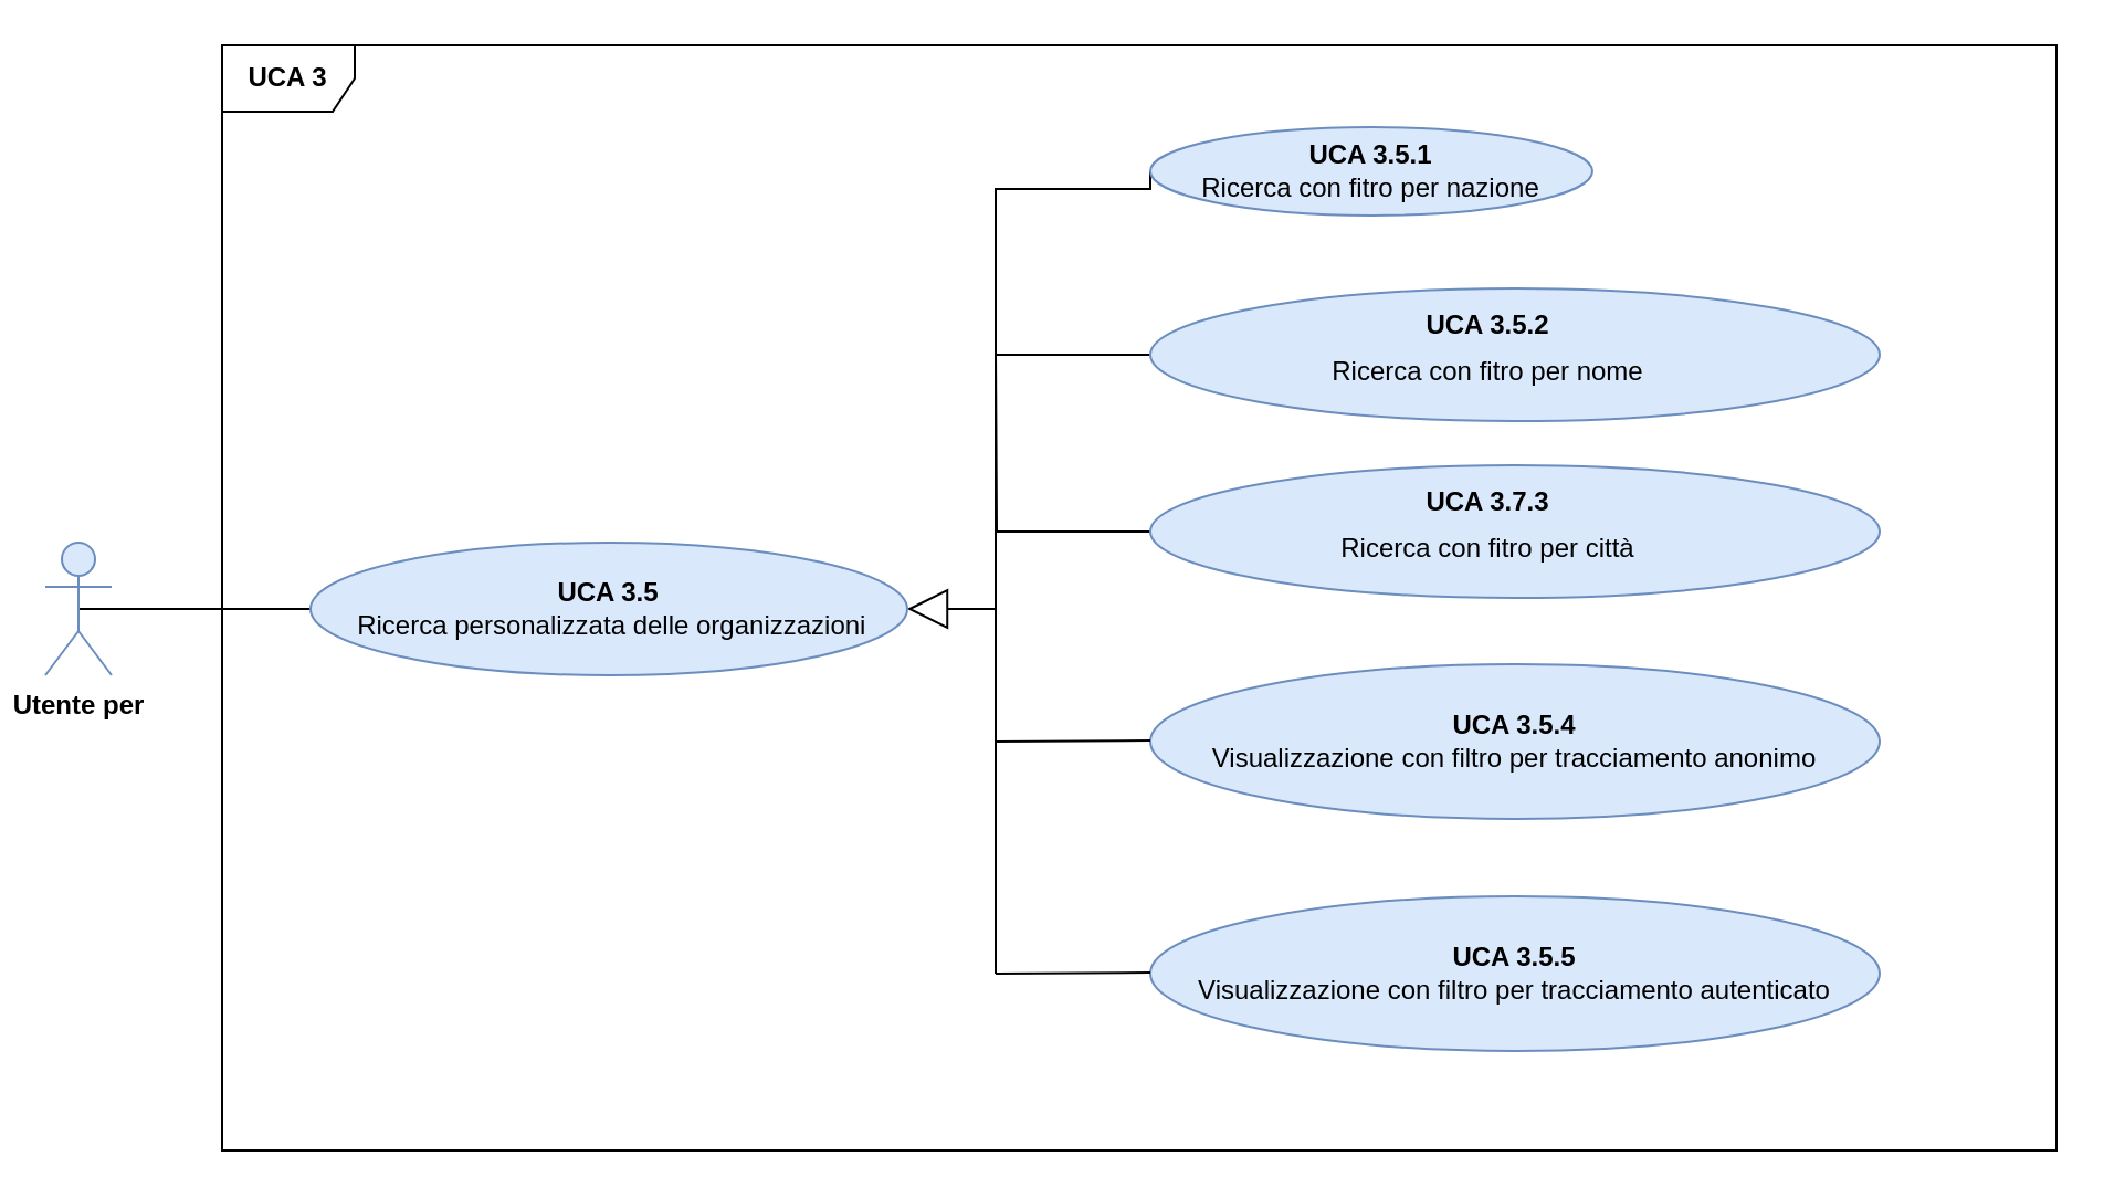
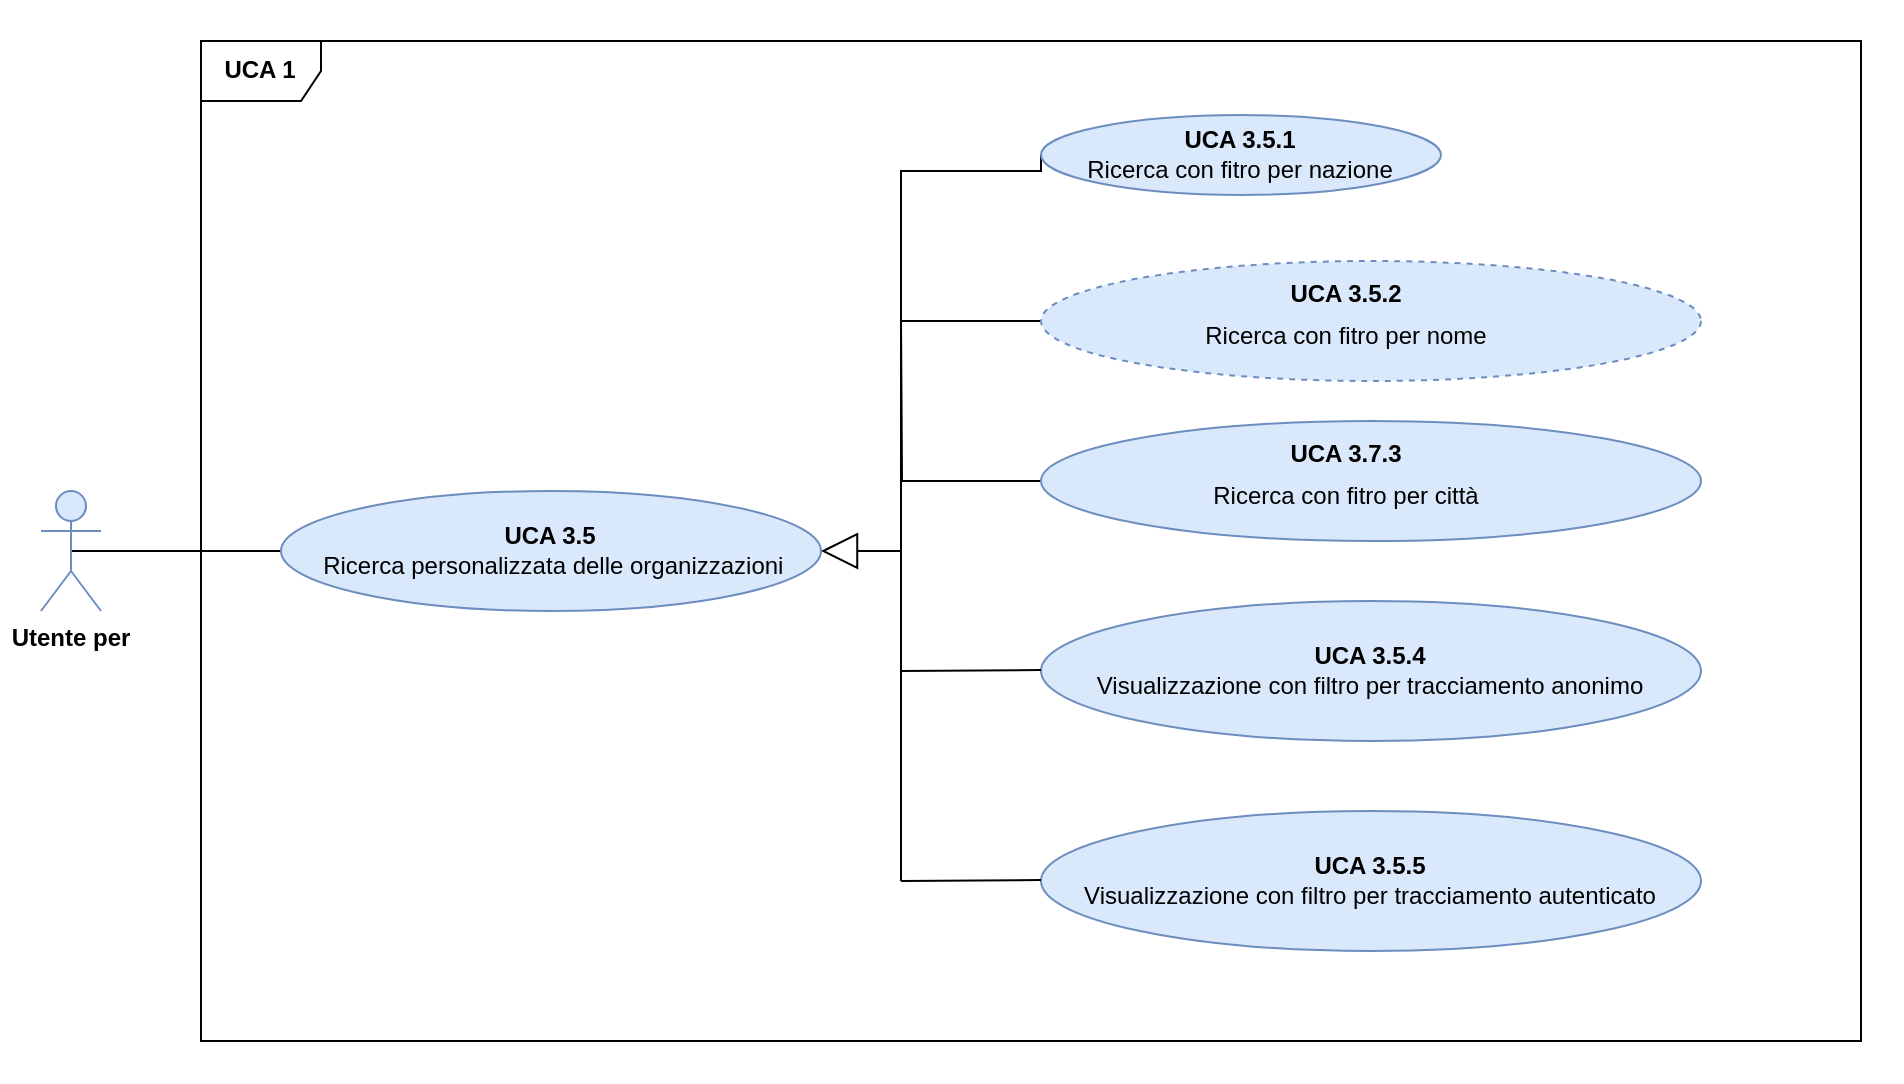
  <mxCell id="0" />
  <mxCell id="1" parent="0" />
- <mxCell id="2" value="&lt;b&gt;UCA 3&lt;/b&gt;" style="shape=umlFrame;whiteSpace=wrap;html=1;fontSize=12;fontFamily=Helvetica;" parent="1" vertex="1"><mxGeometry x="100" y="20" width="830" height="500" as="geometry" /></mxCell>
+ <mxCell id="2" value="&lt;b&gt;UCA 1&lt;/b&gt;" style="shape=umlFrame;whiteSpace=wrap;html=1;fontSize=12;fontFamily=Helvetica;" parent="1" vertex="1"><mxGeometry x="100" y="20" width="830" height="500" as="geometry" /></mxCell>
  <mxCell id="3" style="edgeStyle=orthogonalEdgeStyle;rounded=0;orthogonalLoop=1;jettySize=auto;html=1;exitX=0.5;exitY=0.5;exitDx=0;exitDy=0;exitPerimeter=0;entryX=0;entryY=0.5;entryDx=0;entryDy=0;endArrow=none;endFill=0;endSize=16;" edge="1" parent="1" source="4" target="16"><mxGeometry relative="1" as="geometry" /></mxCell>
  <mxCell id="4" value="&lt;b&gt;Utente per&lt;/b&gt;" style="shape=umlActor;verticalLabelPosition=bottom;labelBackgroundColor=#ffffff;verticalAlign=top;html=1;outlineConnect=0;fillColor=#dae8fc;strokeColor=#6c8ebf;fontSize=12;fontFamily=Helvetica;" parent="1" vertex="1"><mxGeometry x="20" y="245" width="30" height="60" as="geometry" /></mxCell>
  <mxCell id="5" style="edgeStyle=orthogonalEdgeStyle;rounded=0;orthogonalLoop=1;jettySize=auto;html=1;exitX=0;exitY=0.5;exitDx=0;exitDy=0;endArrow=block;endFill=0;fontSize=12;fontFamily=Helvetica;endSize=16;" parent="1" source="6" edge="1"><mxGeometry relative="1" as="geometry"><Array as="points"><mxPoint x="520" y="85" /><mxPoint x="450" y="85" /><mxPoint x="450" y="275" /></Array><mxPoint x="410" y="275" as="targetPoint" /></mxGeometry></mxCell>
  <mxCell id="6" value="&lt;font style=&quot;font-size: 12px&quot;&gt;&lt;b&gt;UCA 3.5.1&lt;/b&gt;&lt;br&gt;Ricerca con fitro per nazione&lt;/font&gt;" style="ellipse;whiteSpace=wrap;html=1;fillColor=#dae8fc;strokeColor=#6c8ebf;fontSize=12;fontFamily=Helvetica;" parent="1" vertex="1"><mxGeometry x="520" y="57" width="200" height="40" as="geometry" /></mxCell>
  <mxCell id="7" style="edgeStyle=none;rounded=0;orthogonalLoop=1;jettySize=auto;html=1;exitX=0;exitY=0.5;exitDx=0;exitDy=0;endArrow=none;endFill=0;fontSize=12;fontFamily=Helvetica;" parent="1" source="8" edge="1"><mxGeometry relative="1" as="geometry"><mxPoint x="450" y="160" as="targetPoint" /></mxGeometry></mxCell>
- <mxCell id="8" value="&lt;p class=&quot;MsoListParagraph&quot; style=&quot;text-indent: -18pt ; font-size: 12px ; line-height: 20%&quot;&gt;&lt;font style=&quot;font-size: 12px&quot;&gt;&lt;b&gt;UCA 3.5.2&lt;/b&gt;&lt;/font&gt;&lt;/p&gt;&lt;p class=&quot;MsoListParagraph&quot; style=&quot;text-indent: -18pt ; font-size: 12px&quot;&gt;&lt;font style=&quot;font-size: 12px&quot;&gt;Ricerca con fitro per nome&lt;/font&gt;&lt;/p&gt;" style="ellipse;whiteSpace=wrap;html=1;fillColor=#dae8fc;strokeColor=#6c8ebf;fontSize=12;fontFamily=Helvetica;align=center;" parent="1" vertex="1"><mxGeometry x="520" y="130" width="330" height="60" as="geometry" /></mxCell>
+ <mxCell id="8" value="&lt;p class=&quot;MsoListParagraph&quot; style=&quot;text-indent: -18pt ; font-size: 12px ; line-height: 20%&quot;&gt;&lt;font style=&quot;font-size: 12px&quot;&gt;&lt;b&gt;UCA 3.5.2&lt;/b&gt;&lt;/font&gt;&lt;/p&gt;&lt;p class=&quot;MsoListParagraph&quot; style=&quot;text-indent: -18pt ; font-size: 12px&quot;&gt;&lt;font style=&quot;font-size: 12px&quot;&gt;Ricerca con fitro per nome&lt;/font&gt;&lt;/p&gt;" style="ellipse;whiteSpace=wrap;html=1;fillColor=#dae8fc;strokeColor=#6c8ebf;fontSize=12;fontFamily=Helvetica;align=center;dashed=1;" parent="1" vertex="1"><mxGeometry x="520" y="130" width="330" height="60" as="geometry" /></mxCell>
  <mxCell id="9" style="edgeStyle=orthogonalEdgeStyle;rounded=0;orthogonalLoop=1;jettySize=auto;html=1;exitX=0;exitY=0.5;exitDx=0;exitDy=0;endArrow=none;endFill=0;fontSize=12;fontFamily=Helvetica;" parent="1" source="10" edge="1"><mxGeometry relative="1" as="geometry"><mxPoint x="450" y="160" as="targetPoint" /></mxGeometry></mxCell>
  <mxCell id="10" value="&lt;p class=&quot;MsoListParagraph&quot; style=&quot;text-indent: -18pt ; font-size: 12px ; line-height: 20%&quot;&gt;&lt;font style=&quot;font-size: 12px&quot;&gt;&lt;b&gt;UCA 3.7.3&lt;/b&gt;&lt;/font&gt;&lt;/p&gt;&lt;p class=&quot;MsoListParagraph&quot; style=&quot;text-indent: -18pt ; font-size: 12px&quot;&gt;&lt;span style=&quot;text-indent: -18pt&quot;&gt;Ricerca&amp;nbsp;&lt;/span&gt;&lt;span&gt;con fitro&amp;nbsp;&lt;/span&gt;&lt;span style=&quot;text-indent: -18pt&quot;&gt;per città&lt;/span&gt;&lt;/p&gt;" style="ellipse;whiteSpace=wrap;html=1;fillColor=#dae8fc;strokeColor=#6c8ebf;fontSize=12;fontFamily=Helvetica;" parent="1" vertex="1"><mxGeometry x="520" y="210" width="330" height="60" as="geometry" /></mxCell>
  <mxCell id="11" value="&lt;span style=&quot;line-height: 107% ; font-size: 12px&quot;&gt;&lt;font style=&quot;font-size: 12px&quot;&gt;&lt;b&gt;UCA 3.5.4&lt;/b&gt;&lt;br&gt;Visualizzazione con filtro per tracciamento anonimo&lt;/font&gt;&lt;/span&gt;" style="ellipse;whiteSpace=wrap;html=1;fillColor=#dae8fc;strokeColor=#6c8ebf;fontFamily=Helvetica;fontSize=12;" parent="1" vertex="1"><mxGeometry x="520" y="300" width="330" height="70" as="geometry" /></mxCell>
  <mxCell id="12" value="&lt;span style=&quot;line-height: 107% ; font-size: 12px&quot;&gt;&lt;font style=&quot;font-size: 12px&quot;&gt;&lt;b&gt;UCA 3.5.5&lt;/b&gt;&lt;br&gt;&lt;span style=&quot;line-height: 107% ; font-size: 12px&quot;&gt;Visualizzazione con filtro per tracciamento autenticato&lt;/span&gt;&lt;/font&gt;&lt;br style=&quot;font-size: 12px&quot;&gt;&lt;/span&gt;" style="ellipse;whiteSpace=wrap;html=1;fillColor=#dae8fc;strokeColor=#6c8ebf;fontFamily=Helvetica;fontSize=12;" parent="1" vertex="1"><mxGeometry x="520" y="405" width="330" height="70" as="geometry" /></mxCell>
  <mxCell id="13" value="" style="endArrow=none;html=1;" parent="1" edge="1"><mxGeometry width="50" height="50" relative="1" as="geometry"><mxPoint x="450" y="440" as="sourcePoint" /><mxPoint x="450" y="240" as="targetPoint" /></mxGeometry></mxCell>
  <mxCell id="14" value="" style="endArrow=none;html=1;" parent="1" edge="1"><mxGeometry width="50" height="50" relative="1" as="geometry"><mxPoint x="450" y="440" as="sourcePoint" /><mxPoint x="520" y="439.5" as="targetPoint" /></mxGeometry></mxCell>
  <mxCell id="15" value="" style="endArrow=none;html=1;" parent="1" edge="1"><mxGeometry width="50" height="50" relative="1" as="geometry"><mxPoint x="450" y="335" as="sourcePoint" /><mxPoint x="520" y="334.5" as="targetPoint" /></mxGeometry></mxCell>
  <mxCell id="16" value="&lt;font style=&quot;font-size: 12px&quot;&gt;&lt;b&gt;UCA 3.5&lt;/b&gt;&lt;br&gt;&amp;nbsp;Ricerca personalizzata delle organizzazioni&lt;/font&gt;" style="ellipse;whiteSpace=wrap;html=1;fillColor=#dae8fc;strokeColor=#6c8ebf;fontSize=12;fontFamily=Helvetica;" vertex="1" parent="1"><mxGeometry x="140" y="245" width="270" height="60" as="geometry" /></mxCell>
